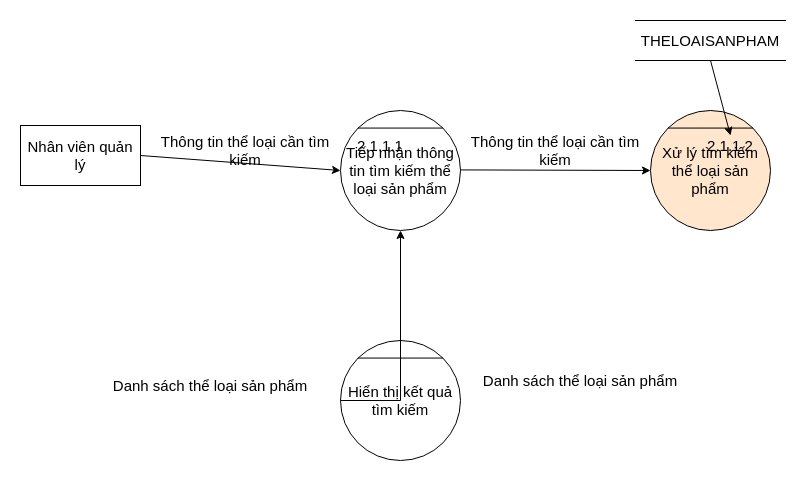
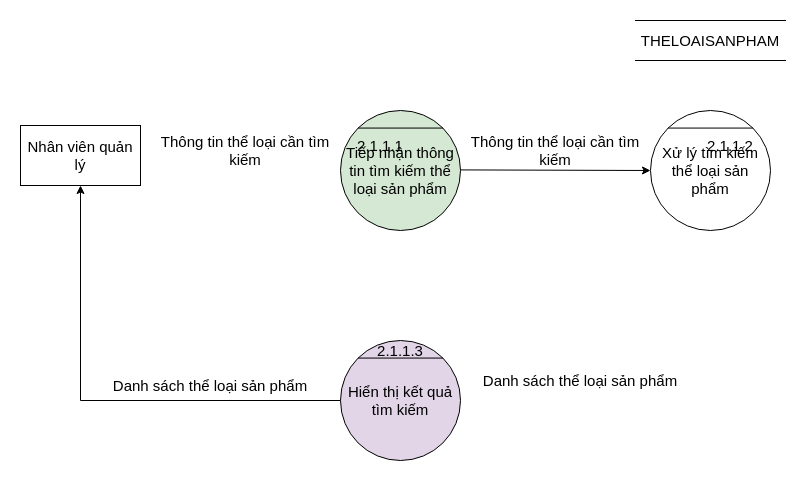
  <mxCell id="0" />
  <mxCell id="1" parent="0" />
- <mxCell id="2" value="Tiếp nhận thông tin tìm kiếm thể loại sản phẩm" style="ellipse;whiteSpace=wrap;html=1;aspect=fixed;fontSize=15;" parent="1" vertex="1"><mxGeometry x="340" y="110" width="120" height="120" as="geometry" /></mxCell>
+ <mxCell id="2" value="Tiếp nhận thông tin tìm kiếm thể loại sản phẩm" style="ellipse;whiteSpace=wrap;html=1;aspect=fixed;fontSize=15;fillColor=#d5e8d4;" parent="1" vertex="1"><mxGeometry x="340" y="110" width="120" height="120" as="geometry" /></mxCell>
  <mxCell id="3" value="" style="endArrow=none;html=1;rounded=0;exitX=0;exitY=0;exitDx=0;exitDy=0;entryX=1;entryY=0;entryDx=0;entryDy=0;fontSize=15;" parent="1" source="2" target="2" edge="1"><mxGeometry width="50" height="50" relative="1" as="geometry"><mxPoint x="620" y="150" as="sourcePoint" /><mxPoint x="670" y="100" as="targetPoint" /></mxGeometry></mxCell>
  <mxCell id="4" value="2.1.1.1" style="text;html=1;strokeColor=none;fillColor=none;align=center;verticalAlign=middle;whiteSpace=wrap;rounded=0;fontSize=15;" parent="1" vertex="1"><mxGeometry x="360" y="135" width="40" height="20" as="geometry" /></mxCell>
  <mxCell id="5" value="Nhân viên quản lý" style="rounded=0;whiteSpace=wrap;html=1;fontSize=15;" parent="1" vertex="1"><mxGeometry x="20" y="125" width="120" height="60" as="geometry" /></mxCell>
- <mxCell id="6" value="" style="endArrow=classic;html=1;rounded=0;exitX=1;exitY=0.5;exitDx=0;exitDy=0;entryX=0;entryY=0.5;entryDx=0;entryDy=0;fontSize=15;" parent="1" source="5" target="2" edge="1"><mxGeometry width="50" height="50" relative="1" as="geometry"><mxPoint x="290" y="190" as="sourcePoint" /><mxPoint x="340" y="140" as="targetPoint" /></mxGeometry></mxCell>
  <mxCell id="7" value="" style="endArrow=classic;html=1;rounded=0;exitX=1;exitY=0.5;exitDx=0;exitDy=0;fontSize=15;entryX=0;entryY=0.5;entryDx=0;entryDy=0;" parent="1" target="8" edge="1"><mxGeometry width="50" height="50" relative="1" as="geometry"><mxPoint x="460" y="169.41" as="sourcePoint" /><mxPoint x="580" y="169" as="targetPoint" /></mxGeometry></mxCell>
- <mxCell id="8" value="Xử lý tìm kiếm thể loại sản phẩm" style="ellipse;whiteSpace=wrap;html=1;aspect=fixed;fontSize=15;fillColor=#ffe6cc;" parent="1" vertex="1"><mxGeometry x="650" y="110" width="120" height="120" as="geometry" /></mxCell>
+ <mxCell id="8" value="Xử lý tìm kiếm thể loại sản phẩm" style="ellipse;whiteSpace=wrap;html=1;aspect=fixed;fontSize=15;" parent="1" vertex="1"><mxGeometry x="650" y="110" width="120" height="120" as="geometry" /></mxCell>
  <mxCell id="9" value="" style="endArrow=none;html=1;rounded=0;exitX=0;exitY=0;exitDx=0;exitDy=0;entryX=1;entryY=0;entryDx=0;entryDy=0;fontSize=15;" parent="1" source="8" target="8" edge="1"><mxGeometry width="50" height="50" relative="1" as="geometry"><mxPoint x="870" y="150" as="sourcePoint" /><mxPoint x="920" y="100" as="targetPoint" /></mxGeometry></mxCell>
  <mxCell id="10" value="2.1.1.2" style="text;html=1;strokeColor=none;fillColor=none;align=center;verticalAlign=middle;whiteSpace=wrap;rounded=0;fontSize=15;" parent="1" vertex="1"><mxGeometry x="710" y="135" width="40" height="20" as="geometry" /></mxCell>
- <mxCell id="11" value="Hiển thị kết quả tìm kiếm" style="ellipse;whiteSpace=wrap;html=1;aspect=fixed;fontSize=15;" parent="1" vertex="1"><mxGeometry x="340" y="340" width="120" height="120" as="geometry" /></mxCell>
+ <mxCell id="11" value="Hiển thị kết quả tìm kiếm" style="ellipse;whiteSpace=wrap;html=1;aspect=fixed;fontSize=15;fillColor=#e1d5e7;" parent="1" vertex="1"><mxGeometry x="340" y="340" width="120" height="120" as="geometry" /></mxCell>
  <mxCell id="12" value="" style="endArrow=none;html=1;rounded=0;exitX=0;exitY=0;exitDx=0;exitDy=0;entryX=1;entryY=0;entryDx=0;entryDy=0;fontSize=15;" parent="1" source="11" target="11" edge="1"><mxGeometry width="50" height="50" relative="1" as="geometry"><mxPoint x="385" y="570" as="sourcePoint" /><mxPoint x="435" y="520" as="targetPoint" /></mxGeometry></mxCell>
+ <mxCell id="13" value="2.1.1.3" style="text;html=1;strokeColor=none;fillColor=none;align=center;verticalAlign=middle;whiteSpace=wrap;rounded=0;fontSize=15;" parent="1" vertex="1"><mxGeometry x="380" y="340" width="40" height="20" as="geometry" /></mxCell>
  <mxCell id="14" value="Thông tin thể loại cần tìm kiếm" style="text;html=1;strokeColor=none;fillColor=none;align=center;verticalAlign=middle;whiteSpace=wrap;rounded=0;fontSize=15;" parent="1" vertex="1"><mxGeometry x="150" y="130" width="190" height="40" as="geometry" /></mxCell>
  <mxCell id="15" value="Thông tin thể loại cần tìm kiếm" style="text;html=1;strokeColor=none;fillColor=none;align=center;verticalAlign=middle;whiteSpace=wrap;rounded=0;fontSize=15;" parent="1" vertex="1"><mxGeometry x="460" y="130" width="190" height="40" as="geometry" /></mxCell>
  <mxCell id="16" value="THELOAISANPHAM" style="shape=partialRectangle;whiteSpace=wrap;html=1;left=0;right=0;fillColor=none;fontSize=15;" parent="1" vertex="1"><mxGeometry x="635" y="20" width="150" height="40" as="geometry" /></mxCell>
- <mxCell id="17" value="" style="endArrow=classic;html=1;rounded=0;fontSize=15;exitX=0.5;exitY=1;exitDx=0;exitDy=0;entryX=0.5;entryY=0;entryDx=0;entryDy=0;" parent="1" source="16" target="10" edge="1"><mxGeometry width="50" height="50" relative="1" as="geometry"><mxPoint x="430" y="270" as="sourcePoint" /><mxPoint x="480" y="220" as="targetPoint" /></mxGeometry></mxCell>
  <mxCell id="18" value="Danh sách thể loại sản phẩm" style="text;html=1;strokeColor=none;fillColor=none;align=center;verticalAlign=middle;whiteSpace=wrap;rounded=0;fontSize=15;" parent="1" vertex="1"><mxGeometry x="480" y="360" width="200" height="40" as="geometry" /></mxCell>
- <mxCell id="19" value="" style="edgeStyle=segmentEdgeStyle;endArrow=classic;html=1;rounded=0;fontSize=15;exitX=0;exitY=0.5;exitDx=0;exitDy=0;" parent="1" source="11" target="2" edge="1"><mxGeometry width="50" height="50" relative="1" as="geometry"><mxPoint x="430" y="480" as="sourcePoint" /><mxPoint x="480" y="430" as="targetPoint" /></mxGeometry></mxCell>
+ <mxCell id="19" value="" style="edgeStyle=segmentEdgeStyle;endArrow=classic;html=1;rounded=0;fontSize=15;exitX=0;exitY=0.5;exitDx=0;exitDy=0;entryX=0.5;entryY=1;entryDx=0;entryDy=0;" parent="1" source="11" target="5" edge="1"><mxGeometry width="50" height="50" relative="1" as="geometry"><mxPoint x="430" y="480" as="sourcePoint" /><mxPoint x="480" y="430" as="targetPoint" /></mxGeometry></mxCell>
  <mxCell id="20" value="Danh sách thể loại sản phẩm" style="text;html=1;strokeColor=none;fillColor=none;align=center;verticalAlign=middle;whiteSpace=wrap;rounded=0;fontSize=15;" parent="1" vertex="1"><mxGeometry x="110" y="360" width="200" height="50" as="geometry" /></mxCell>
